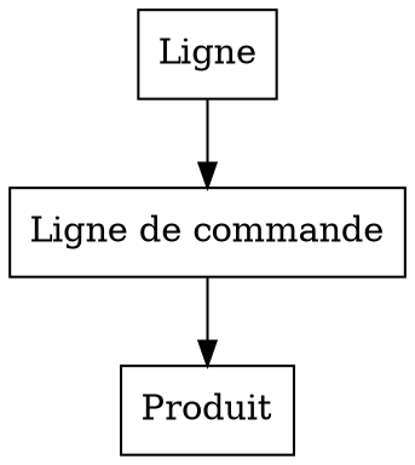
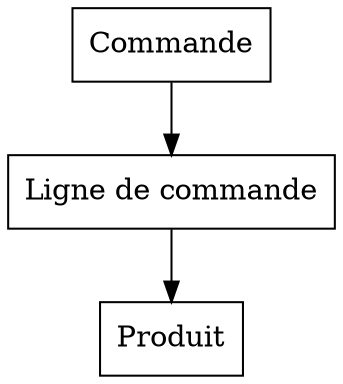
  digraph {
    node [shape=box]
    "Ligne de commande"
    Produit
-   Commande [label=Ligne]
+   Commande
    "Ligne de commande" -> Produit
    Commande -> "Ligne de commande"
  }
